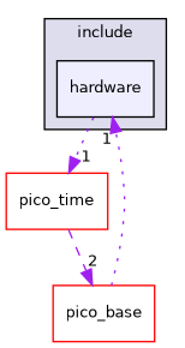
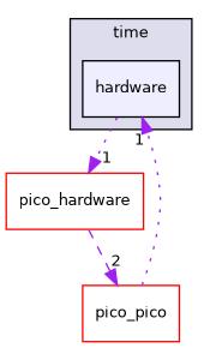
  digraph {
    compound=true
    fontname="DejaVu Sans"
    node [fillcolor=white fontname="DejaVu Sans" fontsize=10 shape=box style=filled color=red]
    edge [color=purple fontname="DejaVu Sans" headlabel=1 labeldistance=1.5 labelfontname=Helvetica labelfontsize=10 style=dotted]
    n1 [fillcolor="#eeeeff" label=hardware pencolor=black color=""]
-   n2 [label=pico_time]
-   n3 [label=pico_base]
+   n2 [label=pico_hardware]
+   n3 [label=pico_pico]
    subgraph cluster_1 {
      bgcolor="#ddddee"
      fontsize=10
-     label=include
+     label=time
      pencolor=black
      n1
    }
    n1 -> n2
    n2 -> n3 [headlabel=2 style=dashed]
    n3 -> n1
  }
